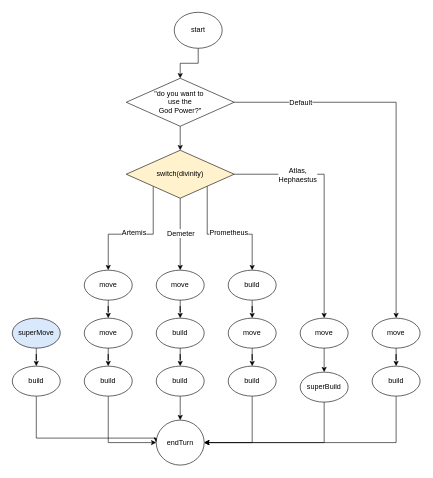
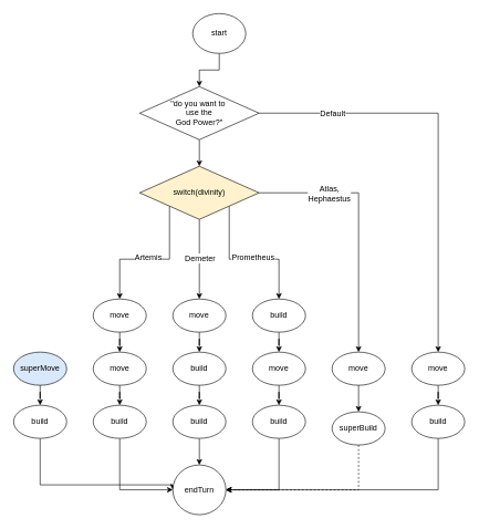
  <mxCell id="0" />
  <mxCell id="1" parent="0" />
  <mxCell id="2" style="edgeStyle=orthogonalEdgeStyle;rounded=0;orthogonalLoop=1;jettySize=auto;html=1;exitX=0.5;exitY=1;exitDx=0;exitDy=0;entryX=0.5;entryY=0;entryDx=0;entryDy=0;" parent="1" source="21" target="16" edge="1"><mxGeometry relative="1" as="geometry"><mxPoint x="300" y="190" as="sourcePoint" /></mxGeometry></mxCell>
  <mxCell id="3" value="" style="edgeStyle=orthogonalEdgeStyle;rounded=0;orthogonalLoop=1;jettySize=auto;html=1;exitX=0.5;exitY=1;exitDx=0;exitDy=0;entryX=0;entryY=0.5;entryDx=0;entryDy=0;" parent="1" source="23" target="4" edge="1"><mxGeometry relative="1" as="geometry"><Array as="points"><mxPoint x="60" y="730" /></Array><mxPoint x="170" y="770" as="targetPoint" /></mxGeometry></mxCell>
  <mxCell id="4" value="endTurn" style="ellipse;whiteSpace=wrap;html=1;" parent="1" vertex="1"><mxGeometry x="260" y="700" width="80" height="75" as="geometry" /></mxCell>
  <mxCell id="5" style="edgeStyle=orthogonalEdgeStyle;rounded=0;orthogonalLoop=1;jettySize=auto;html=1;exitX=0.5;exitY=1;exitDx=0;exitDy=0;entryX=1;entryY=0.5;entryDx=0;entryDy=0;" parent="1" source="26" target="4" edge="1"><mxGeometry relative="1" as="geometry" /></mxCell>
  <mxCell id="6" style="edgeStyle=orthogonalEdgeStyle;rounded=0;orthogonalLoop=1;jettySize=auto;html=1;exitX=0;exitY=1;exitDx=0;exitDy=0;" parent="1" source="16" target="28" edge="1"><mxGeometry relative="1" as="geometry" /></mxCell>
  <mxCell id="7" value="Artemis" style="text;html=1;align=center;verticalAlign=middle;resizable=0;points=[];labelBackgroundColor=#ffffff;" parent="6" vertex="1" connectable="0"><mxGeometry x="0.297" relative="1" as="geometry"><mxPoint x="26" y="-2.5" as="offset" /></mxGeometry></mxCell>
  <mxCell id="8" style="edgeStyle=orthogonalEdgeStyle;rounded=0;orthogonalLoop=1;jettySize=auto;html=1;exitX=0.5;exitY=1;exitDx=0;exitDy=0;entryX=0.5;entryY=0;entryDx=0;entryDy=0;" parent="1" source="16" target="29" edge="1"><mxGeometry relative="1" as="geometry" /></mxCell>
  <mxCell id="9" value="Demeter" style="text;html=1;align=center;verticalAlign=middle;resizable=0;points=[];labelBackgroundColor=#ffffff;" parent="8" vertex="1" connectable="0"><mxGeometry x="-0.285" y="1" relative="1" as="geometry"><mxPoint x="-1" y="15" as="offset" /></mxGeometry></mxCell>
  <mxCell id="10" style="edgeStyle=orthogonalEdgeStyle;rounded=0;orthogonalLoop=1;jettySize=auto;html=1;exitX=1;exitY=1;exitDx=0;exitDy=0;entryX=0.5;entryY=0;entryDx=0;entryDy=0;" parent="1" source="16" target="42" edge="1"><mxGeometry relative="1" as="geometry" /></mxCell>
  <mxCell id="11" value="Prometheus" style="text;html=1;align=center;verticalAlign=middle;resizable=0;points=[];labelBackgroundColor=#ffffff;" parent="10" vertex="1" connectable="0"><mxGeometry x="0.462" y="1" relative="1" as="geometry"><mxPoint x="-41" y="-5.0" as="offset" /></mxGeometry></mxCell>
  <mxCell id="12" style="edgeStyle=orthogonalEdgeStyle;rounded=0;orthogonalLoop=1;jettySize=auto;html=1;exitX=1;exitY=0.5;exitDx=0;exitDy=0;" parent="1" source="16" target="43" edge="1"><mxGeometry relative="1" as="geometry" /></mxCell>
  <mxCell id="13" value="Atlas,&lt;br&gt;Hephaestus" style="text;html=1;align=center;verticalAlign=middle;resizable=0;points=[];labelBackgroundColor=#ffffff;" parent="12" vertex="1" connectable="0"><mxGeometry x="-0.256" relative="1" as="geometry"><mxPoint x="-40" as="offset" /></mxGeometry></mxCell>
  <mxCell id="14" style="edgeStyle=orthogonalEdgeStyle;rounded=0;orthogonalLoop=1;jettySize=auto;html=1;entryX=0.5;entryY=0;entryDx=0;entryDy=0;exitX=1;exitY=0.5;exitDx=0;exitDy=0;" parent="1" source="21" target="25" edge="1"><mxGeometry relative="1" as="geometry"><mxPoint x="520" y="150" as="sourcePoint" /></mxGeometry></mxCell>
  <mxCell id="15" value="Default" style="text;html=1;align=center;verticalAlign=middle;resizable=0;points=[];labelBackgroundColor=#ffffff;" parent="14" vertex="1" connectable="0"><mxGeometry x="-0.899" y="-2" relative="1" as="geometry"><mxPoint x="78" y="-2" as="offset" /></mxGeometry></mxCell>
  <mxCell id="16" value="switch(divinity)" style="rhombus;whiteSpace=wrap;html=1;fillColor=#fff2cc;" parent="1" vertex="1"><mxGeometry x="210" y="250" width="180" height="80" as="geometry" /></mxCell>
  <mxCell id="17" style="edgeStyle=orthogonalEdgeStyle;rounded=0;orthogonalLoop=1;jettySize=auto;html=1;entryX=1;entryY=0.5;entryDx=0;entryDy=0;exitX=0.5;exitY=1;exitDx=0;exitDy=0;" parent="1" source="33" target="4" edge="1"><mxGeometry relative="1" as="geometry" /></mxCell>
  <mxCell id="18" style="edgeStyle=orthogonalEdgeStyle;rounded=0;orthogonalLoop=1;jettySize=auto;html=1;exitX=0.5;exitY=1;exitDx=0;exitDy=0;entryX=0.5;entryY=0;entryDx=0;entryDy=0;" parent="1" source="37" target="4" edge="1"><mxGeometry relative="1" as="geometry" /></mxCell>
  <mxCell id="19" style="edgeStyle=orthogonalEdgeStyle;rounded=0;orthogonalLoop=1;jettySize=auto;html=1;exitX=0.5;exitY=1;exitDx=0;exitDy=0;entryX=0;entryY=0.5;entryDx=0;entryDy=0;" parent="1" source="39" target="4" edge="1"><mxGeometry relative="1" as="geometry" /></mxCell>
- <mxCell id="20" style="edgeStyle=orthogonalEdgeStyle;rounded=0;orthogonalLoop=1;jettySize=auto;html=1;exitX=0.5;exitY=1;exitDx=0;exitDy=0;entryX=1;entryY=0.5;entryDx=0;entryDy=0;" parent="1" source="44" target="4" edge="1"><mxGeometry relative="1" as="geometry" /></mxCell>
+ <mxCell id="20" style="edgeStyle=orthogonalEdgeStyle;rounded=0;orthogonalLoop=1;jettySize=auto;html=1;exitX=0.5;exitY=1;exitDx=0;exitDy=0;entryX=1;entryY=0.5;entryDx=0;entryDy=0;dashed=1;" parent="1" source="44" target="4" edge="1"><mxGeometry relative="1" as="geometry" /></mxCell>
  <mxCell id="21" value="&quot;do you want to&amp;nbsp;&lt;br&gt;use the &lt;br&gt;God Power?&quot;" style="rhombus;whiteSpace=wrap;html=1;" vertex="1" parent="1"><mxGeometry x="210" y="130" width="180" height="80" as="geometry" /></mxCell>
  <mxCell id="22" value="superMove" style="ellipse;whiteSpace=wrap;html=1;fillColor=#dae8fc;" parent="1" vertex="1"><mxGeometry x="20" y="530" width="80" height="50" as="geometry" /></mxCell>
  <mxCell id="23" value="build" style="ellipse;whiteSpace=wrap;html=1;" parent="1" vertex="1"><mxGeometry x="20" y="610" width="80" height="50" as="geometry" /></mxCell>
  <mxCell id="24" value="" style="edgeStyle=orthogonalEdgeStyle;rounded=0;orthogonalLoop=1;jettySize=auto;html=1;" parent="1" source="22" target="23" edge="1"><mxGeometry relative="1" as="geometry" /></mxCell>
  <mxCell id="25" value="move" style="ellipse;whiteSpace=wrap;html=1;" parent="1" vertex="1"><mxGeometry x="620" y="530" width="80" height="50" as="geometry" /></mxCell>
  <mxCell id="26" value="build" style="ellipse;whiteSpace=wrap;html=1;" parent="1" vertex="1"><mxGeometry x="620" y="610" width="80" height="50" as="geometry" /></mxCell>
  <mxCell id="27" value="" style="edgeStyle=orthogonalEdgeStyle;rounded=0;orthogonalLoop=1;jettySize=auto;html=1;" parent="1" source="25" target="26" edge="1"><mxGeometry relative="1" as="geometry" /></mxCell>
  <mxCell id="28" value="move" style="ellipse;whiteSpace=wrap;html=1;" parent="1" vertex="1"><mxGeometry x="140" y="450" width="80" height="50" as="geometry" /></mxCell>
  <mxCell id="29" value="move" style="ellipse;whiteSpace=wrap;html=1;" parent="1" vertex="1"><mxGeometry x="260" y="450" width="80" height="50" as="geometry" /></mxCell>
  <mxCell id="30" value="build" style="ellipse;whiteSpace=wrap;html=1;" parent="1" vertex="1"><mxGeometry x="260" y="530" width="80" height="50" as="geometry" /></mxCell>
  <mxCell id="31" value="" style="edgeStyle=orthogonalEdgeStyle;rounded=0;orthogonalLoop=1;jettySize=auto;html=1;" parent="1" source="29" target="30" edge="1"><mxGeometry relative="1" as="geometry" /></mxCell>
  <mxCell id="32" value="move" style="ellipse;whiteSpace=wrap;html=1;" parent="1" vertex="1"><mxGeometry x="380" y="530" width="80" height="50" as="geometry" /></mxCell>
  <mxCell id="33" value="build" style="ellipse;whiteSpace=wrap;html=1;" parent="1" vertex="1"><mxGeometry x="380" y="610" width="80" height="50" as="geometry" /></mxCell>
  <mxCell id="34" value="" style="edgeStyle=orthogonalEdgeStyle;rounded=0;orthogonalLoop=1;jettySize=auto;html=1;" parent="1" source="32" target="33" edge="1"><mxGeometry relative="1" as="geometry" /></mxCell>
  <mxCell id="35" value="move" style="ellipse;whiteSpace=wrap;html=1;" parent="1" vertex="1"><mxGeometry x="140" y="530" width="80" height="50" as="geometry" /></mxCell>
  <mxCell id="36" value="" style="edgeStyle=orthogonalEdgeStyle;rounded=0;orthogonalLoop=1;jettySize=auto;html=1;entryX=0.5;entryY=0;entryDx=0;entryDy=0;" parent="1" source="28" target="35" edge="1"><mxGeometry relative="1" as="geometry"><mxPoint x="180" y="530" as="targetPoint" /></mxGeometry></mxCell>
  <mxCell id="37" value="build" style="ellipse;whiteSpace=wrap;html=1;" parent="1" vertex="1"><mxGeometry x="260" y="610" width="80" height="50" as="geometry" /></mxCell>
  <mxCell id="38" value="" style="edgeStyle=orthogonalEdgeStyle;rounded=0;orthogonalLoop=1;jettySize=auto;html=1;" parent="1" source="30" target="37" edge="1"><mxGeometry relative="1" as="geometry" /></mxCell>
  <mxCell id="39" value="build" style="ellipse;whiteSpace=wrap;html=1;" parent="1" vertex="1"><mxGeometry x="140" y="610" width="80" height="50" as="geometry" /></mxCell>
  <mxCell id="40" value="" style="edgeStyle=orthogonalEdgeStyle;rounded=0;orthogonalLoop=1;jettySize=auto;html=1;" parent="1" source="35" target="39" edge="1"><mxGeometry relative="1" as="geometry" /></mxCell>
  <mxCell id="41" value="" style="edgeStyle=orthogonalEdgeStyle;rounded=0;orthogonalLoop=1;jettySize=auto;html=1;" parent="1" source="42" target="32" edge="1"><mxGeometry relative="1" as="geometry" /></mxCell>
  <mxCell id="42" value="build" style="ellipse;whiteSpace=wrap;html=1;" parent="1" vertex="1"><mxGeometry x="380" y="450" width="80" height="50" as="geometry" /></mxCell>
  <mxCell id="43" value="move" style="ellipse;whiteSpace=wrap;html=1;" parent="1" vertex="1"><mxGeometry x="500" y="530" width="80" height="50" as="geometry" /></mxCell>
  <mxCell id="44" value="superBuild" style="ellipse;whiteSpace=wrap;html=1;" parent="1" vertex="1"><mxGeometry x="500" y="620" width="80" height="50" as="geometry" /></mxCell>
  <mxCell id="45" value="" style="edgeStyle=orthogonalEdgeStyle;rounded=0;orthogonalLoop=1;jettySize=auto;html=1;" parent="1" source="43" target="44" edge="1"><mxGeometry relative="1" as="geometry" /></mxCell>
  <mxCell id="46" value="" style="edgeStyle=orthogonalEdgeStyle;rounded=0;orthogonalLoop=1;jettySize=auto;html=1;" edge="1" parent="1" source="47" target="21"><mxGeometry relative="1" as="geometry" /></mxCell>
  <mxCell id="47" value="start" style="ellipse;whiteSpace=wrap;html=1;" vertex="1" parent="1"><mxGeometry x="290" y="20" width="80" height="60" as="geometry" /></mxCell>
